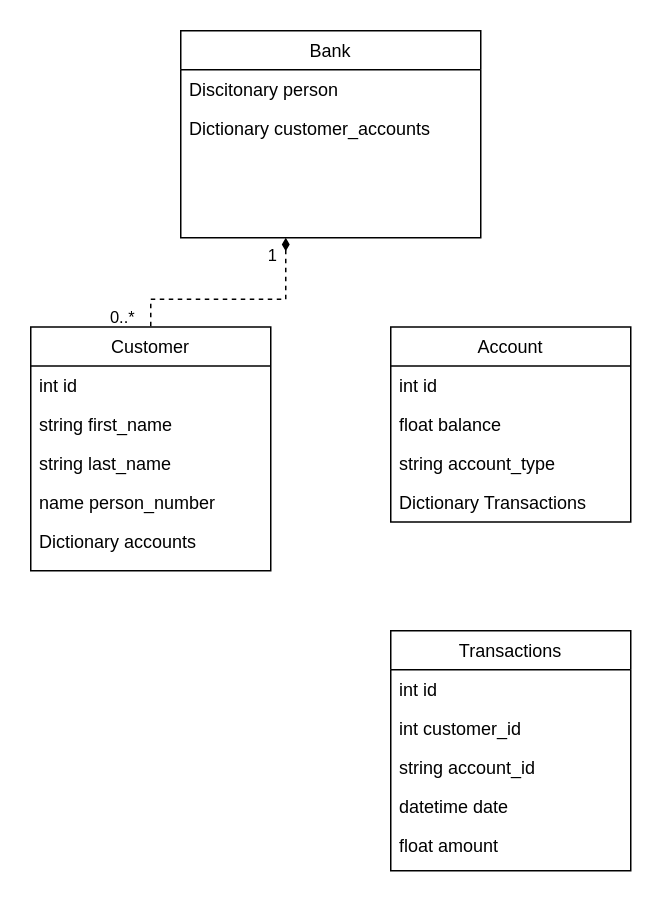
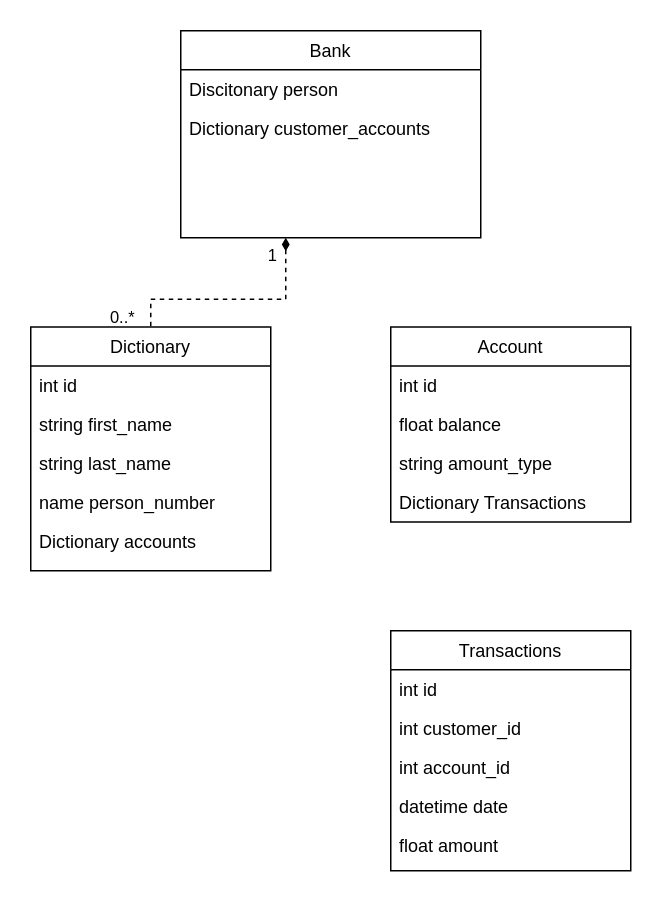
  <mxCell id="0" />
  <mxCell id="1" parent="0" />
  <mxCell id="2" style="edgeStyle=orthogonalEdgeStyle;rounded=0;orthogonalLoop=1;jettySize=auto;html=1;endArrow=none;endFill=0;startArrow=diamondThin;startFill=1;dashed=1;" parent="1" source="5" target="13" edge="1"><mxGeometry relative="1" as="geometry"><Array as="points"><mxPoint x="190" y="199" /><mxPoint x="100" y="199" /></Array></mxGeometry></mxCell>
  <mxCell id="3" value="1" style="edgeLabel;html=1;align=center;verticalAlign=middle;resizable=0;points=[];" parent="2" vertex="1" connectable="0"><mxGeometry x="-0.856" y="1" relative="1" as="geometry"><mxPoint x="-11" as="offset" /></mxGeometry></mxCell>
  <mxCell id="4" value="0..*" style="edgeLabel;html=1;align=center;verticalAlign=middle;resizable=0;points=[];" parent="2" vertex="1" connectable="0"><mxGeometry x="0.895" relative="1" as="geometry"><mxPoint x="-20" as="offset" /></mxGeometry></mxCell>
  <mxCell id="5" value="Bank" style="swimlane;fontStyle=0;align=center;verticalAlign=top;childLayout=stackLayout;horizontal=1;startSize=26;horizontalStack=0;resizeParent=1;resizeLast=0;collapsible=1;marginBottom=0;rounded=0;shadow=0;strokeWidth=1;" parent="1" vertex="1"><mxGeometry x="120" y="20" width="200" height="138" as="geometry"><mxRectangle x="230" y="140" width="160" height="26" as="alternateBounds" /></mxGeometry></mxCell>
  <mxCell id="6" value="Discitonary person" style="text;align=left;verticalAlign=top;spacingLeft=4;spacingRight=4;overflow=hidden;rotatable=0;points=[[0,0.5],[1,0.5]];portConstraint=eastwest;" parent="5" vertex="1"><mxGeometry y="26" width="200" height="26" as="geometry" /></mxCell>
  <mxCell id="7" value="Dictionary customer_accounts" style="text;align=left;verticalAlign=top;spacingLeft=4;spacingRight=4;overflow=hidden;rotatable=0;points=[[0,0.5],[1,0.5]];portConstraint=eastwest;rounded=0;shadow=0;html=0;" parent="5" vertex="1"><mxGeometry y="52" width="200" height="26" as="geometry" /></mxCell>
  <mxCell id="8" value="Account" style="swimlane;fontStyle=0;align=center;verticalAlign=top;childLayout=stackLayout;horizontal=1;startSize=26;horizontalStack=0;resizeParent=1;resizeLast=0;collapsible=1;marginBottom=0;rounded=0;shadow=0;strokeWidth=1;" parent="1" vertex="1"><mxGeometry x="260" y="217.5" width="160" height="130" as="geometry"><mxRectangle x="230" y="140" width="160" height="26" as="alternateBounds" /></mxGeometry></mxCell>
  <mxCell id="9" value="int id" style="text;align=left;verticalAlign=top;spacingLeft=4;spacingRight=4;overflow=hidden;rotatable=0;points=[[0,0.5],[1,0.5]];portConstraint=eastwest;rounded=0;shadow=0;html=0;" parent="8" vertex="1"><mxGeometry y="26" width="160" height="26" as="geometry" /></mxCell>
  <mxCell id="10" value="float balance" style="text;align=left;verticalAlign=top;spacingLeft=4;spacingRight=4;overflow=hidden;rotatable=0;points=[[0,0.5],[1,0.5]];portConstraint=eastwest;" parent="8" vertex="1"><mxGeometry y="52" width="160" height="26" as="geometry" /></mxCell>
- <mxCell id="11" value="string account_type" style="text;align=left;verticalAlign=top;spacingLeft=4;spacingRight=4;overflow=hidden;rotatable=0;points=[[0,0.5],[1,0.5]];portConstraint=eastwest;rounded=0;shadow=0;html=0;" parent="8" vertex="1"><mxGeometry y="78" width="160" height="26" as="geometry" /></mxCell>
+ <mxCell id="11" value="string amount_type" style="text;align=left;verticalAlign=top;spacingLeft=4;spacingRight=4;overflow=hidden;rotatable=0;points=[[0,0.5],[1,0.5]];portConstraint=eastwest;rounded=0;shadow=0;html=0;" parent="8" vertex="1"><mxGeometry y="78" width="160" height="26" as="geometry" /></mxCell>
  <mxCell id="12" value="Dictionary Transactions" style="text;align=left;verticalAlign=top;spacingLeft=4;spacingRight=4;overflow=hidden;rotatable=0;points=[[0,0.5],[1,0.5]];portConstraint=eastwest;rounded=0;shadow=0;html=0;" parent="8" vertex="1"><mxGeometry y="104" width="160" height="26" as="geometry" /></mxCell>
- <mxCell id="13" value="Customer" style="swimlane;fontStyle=0;align=center;verticalAlign=top;childLayout=stackLayout;horizontal=1;startSize=26;horizontalStack=0;resizeParent=1;resizeLast=0;collapsible=1;marginBottom=0;rounded=0;shadow=0;strokeWidth=1;" parent="1" vertex="1"><mxGeometry x="20" y="217.5" width="160" height="162.5" as="geometry"><mxRectangle x="230" y="140" width="160" height="26" as="alternateBounds" /></mxGeometry></mxCell>
+ <mxCell id="13" value="Dictionary" style="swimlane;fontStyle=0;align=center;verticalAlign=top;childLayout=stackLayout;horizontal=1;startSize=26;horizontalStack=0;resizeParent=1;resizeLast=0;collapsible=1;marginBottom=0;rounded=0;shadow=0;strokeWidth=1;" parent="1" vertex="1"><mxGeometry x="20" y="217.5" width="160" height="162.5" as="geometry"><mxRectangle x="230" y="140" width="160" height="26" as="alternateBounds" /></mxGeometry></mxCell>
  <mxCell id="14" value="int id" style="text;align=left;verticalAlign=top;spacingLeft=4;spacingRight=4;overflow=hidden;rotatable=0;points=[[0,0.5],[1,0.5]];portConstraint=eastwest;rounded=0;shadow=0;html=0;" parent="13" vertex="1"><mxGeometry y="26" width="160" height="26" as="geometry" /></mxCell>
  <mxCell id="15" value="string first_name" style="text;align=left;verticalAlign=top;spacingLeft=4;spacingRight=4;overflow=hidden;rotatable=0;points=[[0,0.5],[1,0.5]];portConstraint=eastwest;" parent="13" vertex="1"><mxGeometry y="52" width="160" height="26" as="geometry" /></mxCell>
  <mxCell id="16" value="string last_name" style="text;align=left;verticalAlign=top;spacingLeft=4;spacingRight=4;overflow=hidden;rotatable=0;points=[[0,0.5],[1,0.5]];portConstraint=eastwest;" parent="13" vertex="1"><mxGeometry y="78" width="160" height="26" as="geometry" /></mxCell>
  <mxCell id="17" value="name person_number" style="text;align=left;verticalAlign=top;spacingLeft=4;spacingRight=4;overflow=hidden;rotatable=0;points=[[0,0.5],[1,0.5]];portConstraint=eastwest;rounded=0;shadow=0;html=0;" parent="13" vertex="1"><mxGeometry y="104" width="160" height="26" as="geometry" /></mxCell>
  <mxCell id="18" value="Dictionary accounts" style="text;align=left;verticalAlign=top;spacingLeft=4;spacingRight=4;overflow=hidden;rotatable=0;points=[[0,0.5],[1,0.5]];portConstraint=eastwest;rounded=0;shadow=0;html=0;" parent="13" vertex="1"><mxGeometry y="130" width="160" height="26" as="geometry" /></mxCell>
  <mxCell id="19" value="Transactions" style="swimlane;fontStyle=0;align=center;verticalAlign=top;childLayout=stackLayout;horizontal=1;startSize=26;horizontalStack=0;resizeParent=1;resizeLast=0;collapsible=1;marginBottom=0;rounded=0;shadow=0;strokeWidth=1;" parent="1" vertex="1"><mxGeometry x="260" y="420" width="160" height="160" as="geometry"><mxRectangle x="230" y="140" width="160" height="26" as="alternateBounds" /></mxGeometry></mxCell>
  <mxCell id="20" value="int id" style="text;align=left;verticalAlign=top;spacingLeft=4;spacingRight=4;overflow=hidden;rotatable=0;points=[[0,0.5],[1,0.5]];portConstraint=eastwest;rounded=0;shadow=0;html=0;" parent="19" vertex="1"><mxGeometry y="26" width="160" height="26" as="geometry" /></mxCell>
  <mxCell id="21" value="int customer_id" style="text;align=left;verticalAlign=top;spacingLeft=4;spacingRight=4;overflow=hidden;rotatable=0;points=[[0,0.5],[1,0.5]];portConstraint=eastwest;rounded=0;shadow=0;html=0;" parent="19" vertex="1"><mxGeometry y="52" width="160" height="26" as="geometry" /></mxCell>
- <mxCell id="22" value="string account_id" style="text;align=left;verticalAlign=top;spacingLeft=4;spacingRight=4;overflow=hidden;rotatable=0;points=[[0,0.5],[1,0.5]];portConstraint=eastwest;rounded=0;shadow=0;html=0;" parent="19" vertex="1"><mxGeometry y="78" width="160" height="26" as="geometry" /></mxCell>
+ <mxCell id="22" value="int account_id" style="text;align=left;verticalAlign=top;spacingLeft=4;spacingRight=4;overflow=hidden;rotatable=0;points=[[0,0.5],[1,0.5]];portConstraint=eastwest;rounded=0;shadow=0;html=0;" parent="19" vertex="1"><mxGeometry y="78" width="160" height="26" as="geometry" /></mxCell>
  <mxCell id="23" value="datetime date" style="text;align=left;verticalAlign=top;spacingLeft=4;spacingRight=4;overflow=hidden;rotatable=0;points=[[0,0.5],[1,0.5]];portConstraint=eastwest;rounded=0;shadow=0;html=0;" parent="19" vertex="1"><mxGeometry y="104" width="160" height="26" as="geometry" /></mxCell>
  <mxCell id="24" value="float amount" style="text;align=left;verticalAlign=top;spacingLeft=4;spacingRight=4;overflow=hidden;rotatable=0;points=[[0,0.5],[1,0.5]];portConstraint=eastwest;rounded=0;shadow=0;html=0;" parent="19" vertex="1"><mxGeometry y="130" width="160" height="26" as="geometry" /></mxCell>
